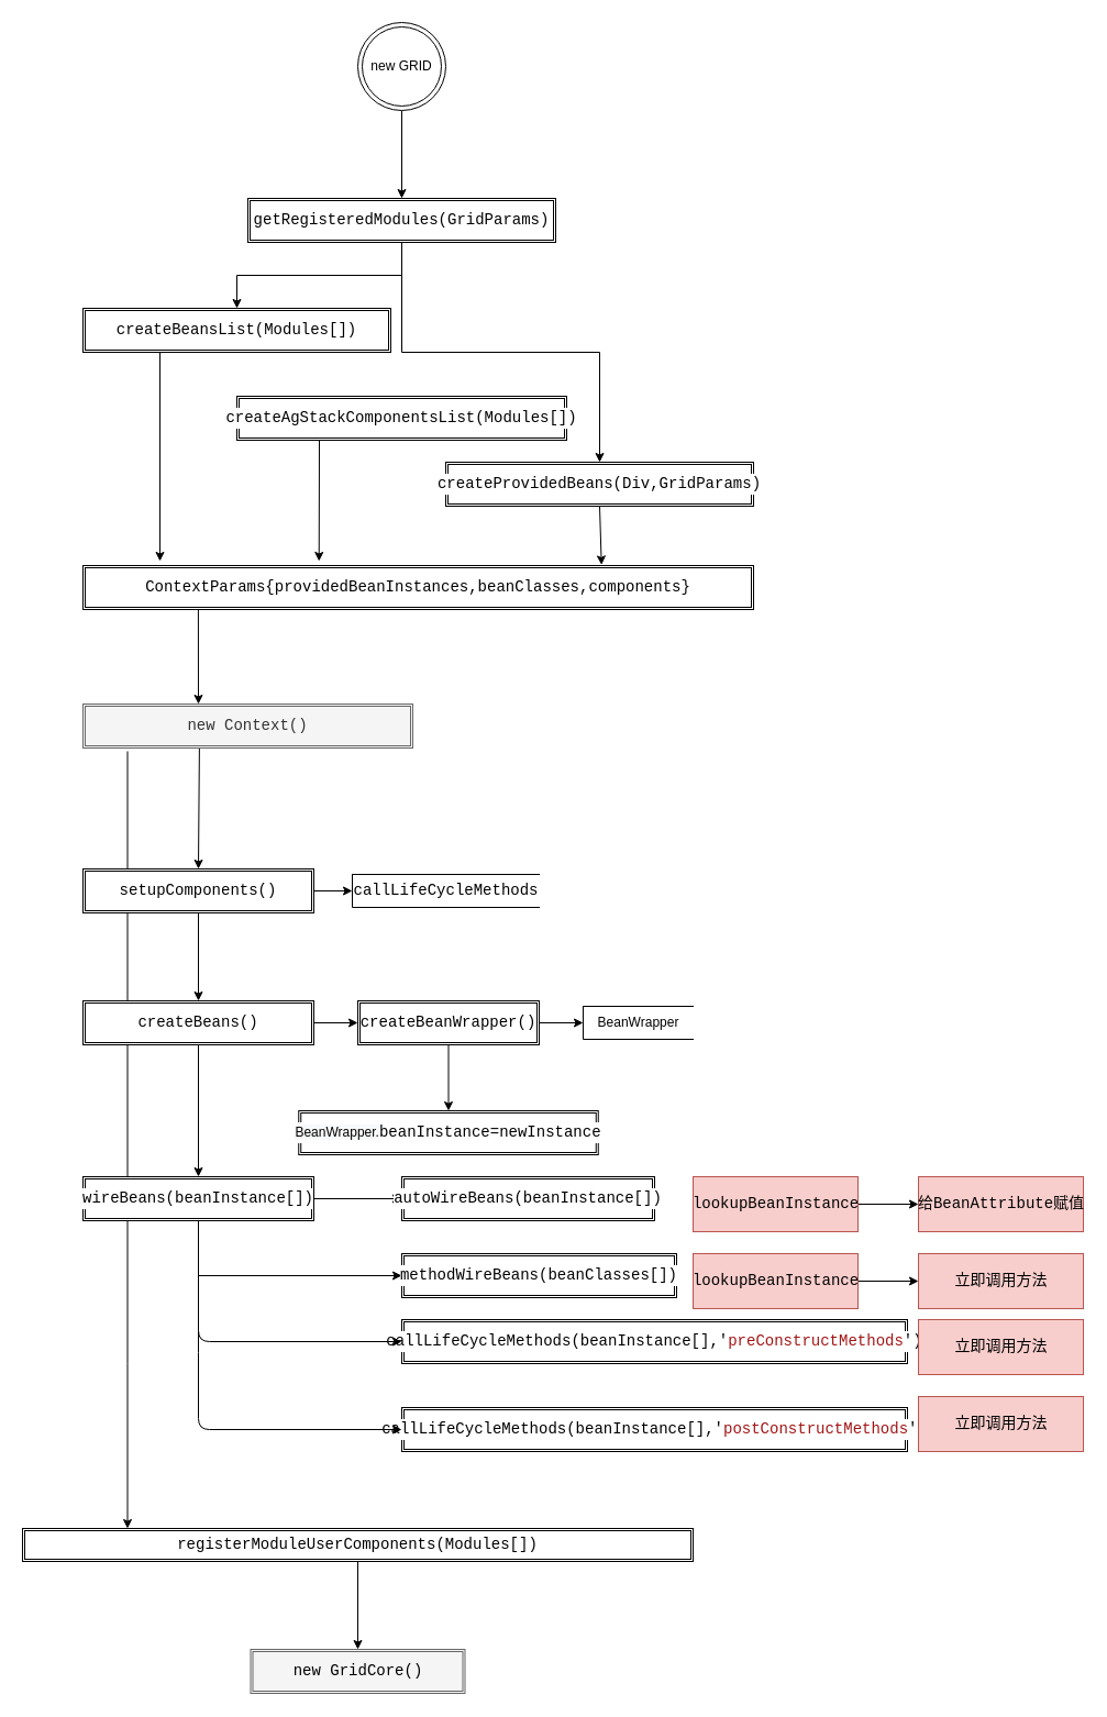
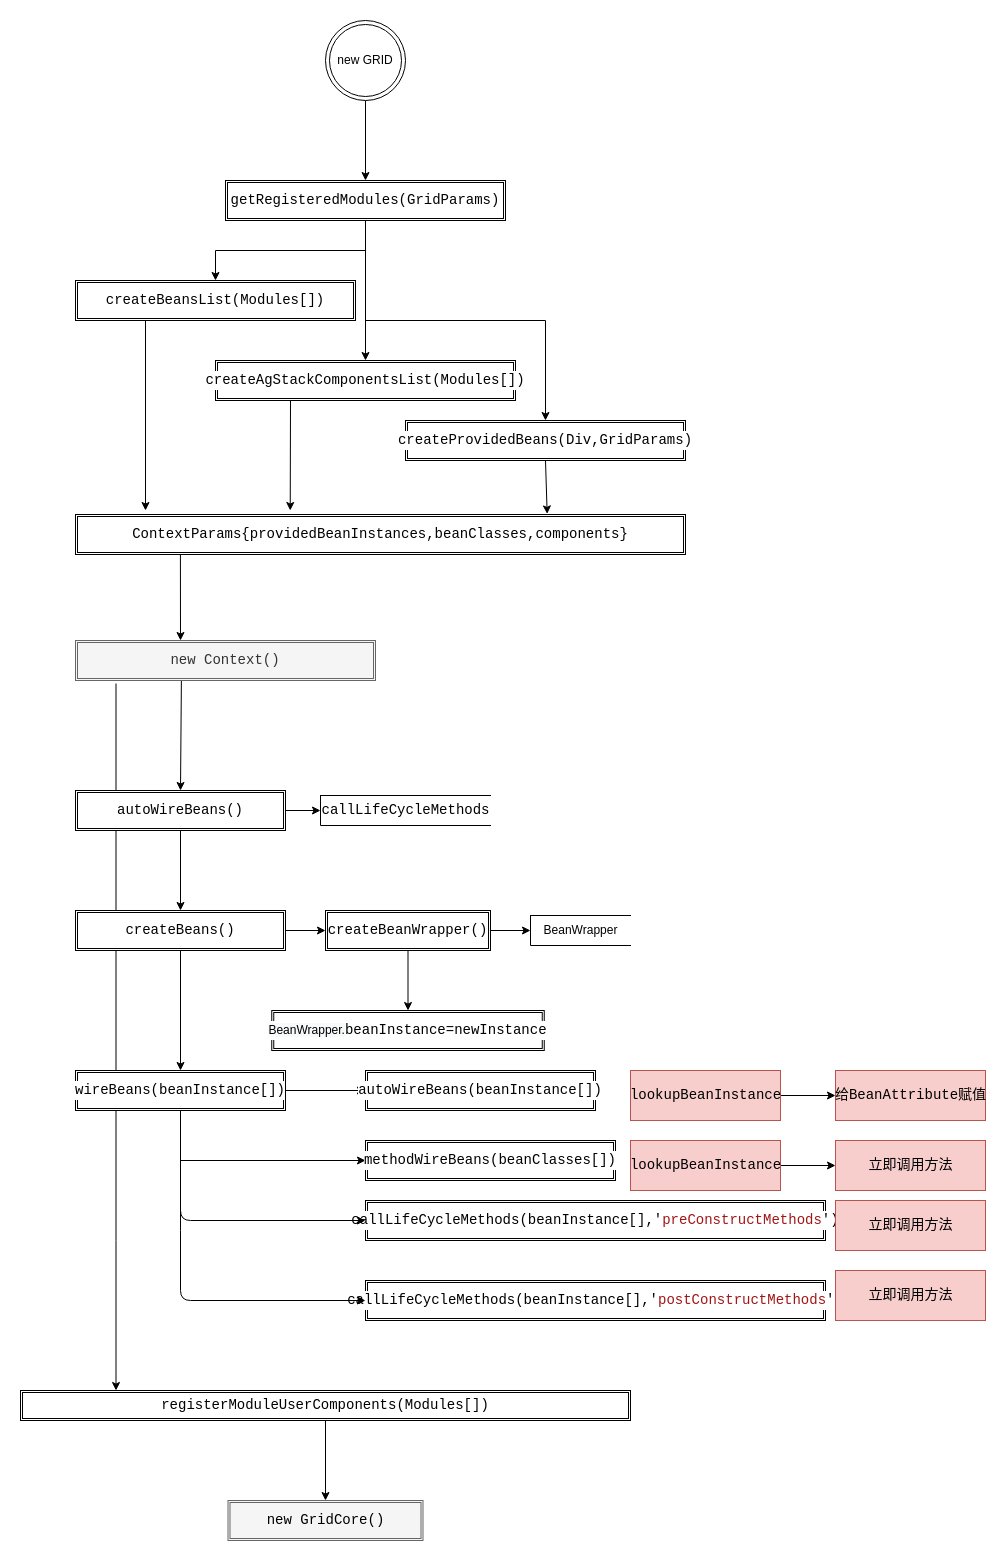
  <mxCell id="0" />
  <mxCell id="1" parent="0" />
  <mxCell id="2" value="" style="edgeStyle=orthogonalEdgeStyle;rounded=0;orthogonalLoop=1;jettySize=auto;html=1;" parent="1" source="3" target="7" edge="1"><mxGeometry relative="1" as="geometry" /></mxCell>
  <mxCell id="3" value="new GRID" style="ellipse;shape=doubleEllipse;whiteSpace=wrap;html=1;aspect=fixed;" parent="1" vertex="1"><mxGeometry x="325" y="20" width="80" height="80" as="geometry" /></mxCell>
  <mxCell id="4" value="" style="edgeStyle=orthogonalEdgeStyle;rounded=0;orthogonalLoop=1;jettySize=auto;html=1;" parent="1" source="7" target="10" edge="1"><mxGeometry relative="1" as="geometry" /></mxCell>
+ <mxCell id="5" value="" style="edgeStyle=orthogonalEdgeStyle;rounded=0;orthogonalLoop=1;jettySize=auto;html=1;" parent="1" source="7" target="9" edge="1"><mxGeometry relative="1" as="geometry" /></mxCell>
  <mxCell id="6" value="" style="edgeStyle=orthogonalEdgeStyle;rounded=0;orthogonalLoop=1;jettySize=auto;html=1;" parent="1" source="7" target="8" edge="1"><mxGeometry relative="1" as="geometry" /></mxCell>
  <mxCell id="7" value="&lt;div style=&quot;background-color: rgb(255 , 255 , 255) ; font-family: &amp;#34;consolas&amp;#34; , &amp;#34;courier new&amp;#34; , monospace ; font-size: 14px ; line-height: 19px ; white-space: pre&quot;&gt;getRegisteredModules(GridParams)&lt;/div&gt;" style="shape=ext;double=1;rounded=0;whiteSpace=wrap;html=1;" parent="1" vertex="1"><mxGeometry x="225" y="180" width="280" height="40" as="geometry" /></mxCell>
  <mxCell id="8" value="&lt;div style=&quot;background-color: rgb(255 , 255 , 255) ; font-family: &amp;#34;consolas&amp;#34; , &amp;#34;courier new&amp;#34; , monospace ; font-size: 14px ; line-height: 19px ; white-space: pre&quot;&gt;&lt;span style=&quot;font-family: &amp;#34;consolas&amp;#34; , &amp;#34;courier new&amp;#34; , monospace&quot;&gt;createProvidedBeans&lt;/span&gt;(Div,GridParams)&lt;/div&gt;" style="shape=ext;double=1;rounded=0;whiteSpace=wrap;html=1;" parent="1" vertex="1"><mxGeometry x="405" y="420" width="280" height="40" as="geometry" /></mxCell>
  <mxCell id="9" value="&lt;div style=&quot;background-color: rgb(255 , 255 , 255) ; font-family: &amp;#34;consolas&amp;#34; , &amp;#34;courier new&amp;#34; , monospace ; font-size: 14px ; line-height: 19px ; white-space: pre&quot;&gt;&lt;span style=&quot;font-family: &amp;#34;consolas&amp;#34; , &amp;#34;courier new&amp;#34; , monospace&quot;&gt;createAgStackComponentsList&lt;/span&gt;(Modules[])&lt;/div&gt;" style="shape=ext;double=1;rounded=0;whiteSpace=wrap;html=1;" parent="1" vertex="1"><mxGeometry x="215" y="360" width="300" height="40" as="geometry" /></mxCell>
  <mxCell id="10" value="&lt;div style=&quot;background-color: rgb(255 , 255 , 255) ; font-family: &amp;#34;consolas&amp;#34; , &amp;#34;courier new&amp;#34; , monospace ; font-size: 14px ; line-height: 19px ; white-space: pre&quot;&gt;&lt;span style=&quot;font-family: &amp;#34;consolas&amp;#34; , &amp;#34;courier new&amp;#34; , monospace&quot;&gt;createBeansList&lt;/span&gt;(Modules[])&lt;/div&gt;" style="shape=ext;double=1;rounded=0;whiteSpace=wrap;html=1;" parent="1" vertex="1"><mxGeometry x="75" y="280" width="280" height="40" as="geometry" /></mxCell>
  <mxCell id="11" value="" style="endArrow=classic;html=1;exitX=0.5;exitY=1;exitDx=0;exitDy=0;entryX=0.737;entryY=0.34;entryDx=0;entryDy=0;entryPerimeter=0;" parent="1" source="8" edge="1"><mxGeometry width="50" height="50" relative="1" as="geometry"><mxPoint x="525" y="600" as="sourcePoint" /><mxPoint x="546.68" y="513.4" as="targetPoint" /></mxGeometry></mxCell>
  <mxCell id="12" value="" style="edgeStyle=orthogonalEdgeStyle;rounded=0;orthogonalLoop=1;jettySize=auto;html=1;exitX=0.135;exitY=1.075;exitDx=0;exitDy=0;exitPerimeter=0;" edge="1" parent="1" source="50" target="15"><mxGeometry relative="1" as="geometry"><mxPoint x="35" y="660" as="sourcePoint" /><Array as="points"><mxPoint x="116" y="1240" /><mxPoint x="116" y="1240" /></Array></mxGeometry></mxCell>
  <mxCell id="13" value="&lt;div style=&quot;background-color: rgb(255 , 255 , 255) ; font-family: &amp;#34;consolas&amp;#34; , &amp;#34;courier new&amp;#34; , monospace ; font-size: 14px ; line-height: 19px ; white-space: pre&quot;&gt;ContextParams{providedBeanInstances,beanClasses,components}&lt;/div&gt;" style="shape=ext;double=1;rounded=0;whiteSpace=wrap;html=1;" parent="1" vertex="1"><mxGeometry x="75" y="514" width="610" height="40" as="geometry" /></mxCell>
  <mxCell id="14" value="" style="edgeStyle=orthogonalEdgeStyle;rounded=0;orthogonalLoop=1;jettySize=auto;html=1;" edge="1" parent="1" source="15" target="16"><mxGeometry relative="1" as="geometry" /></mxCell>
  <mxCell id="15" value="&lt;div style=&quot;background-color: rgb(255 , 255 , 255) ; font-family: &amp;#34;consolas&amp;#34; , &amp;#34;courier new&amp;#34; , monospace ; font-size: 14px ; line-height: 19px ; white-space: pre&quot;&gt;&lt;div style=&quot;font-family: &amp;#34;consolas&amp;#34; , &amp;#34;courier new&amp;#34; , monospace ; line-height: 19px&quot;&gt;registerModuleUserComponents(Modules[])&lt;/div&gt;&lt;/div&gt;" style="shape=ext;double=1;rounded=0;whiteSpace=wrap;html=1;" vertex="1" parent="1"><mxGeometry x="20" y="1390" width="610" height="30" as="geometry" /></mxCell>
  <mxCell id="16" value="&lt;div style=&quot;font-family: consolas, &amp;quot;courier new&amp;quot;, monospace; font-size: 14px; line-height: 19px; white-space: pre;&quot;&gt;&lt;div style=&quot;font-family: &amp;quot;consolas&amp;quot; , &amp;quot;courier new&amp;quot; , monospace ; line-height: 19px&quot;&gt;&lt;div style=&quot;color: rgb(0 , 0 , 0) ; font-family: &amp;quot;consolas&amp;quot; , &amp;quot;courier new&amp;quot; , monospace ; line-height: 19px&quot;&gt;new GridCore()&lt;/div&gt;&lt;/div&gt;&lt;/div&gt;" style="shape=ext;double=1;rounded=0;whiteSpace=wrap;html=1;fillColor=#f5f5f5;strokeColor=#666666;fontColor=#333333;labelBackgroundColor=none;" vertex="1" parent="1"><mxGeometry x="227.5" y="1500" width="195" height="40" as="geometry" /></mxCell>
  <mxCell id="17" value="" style="endArrow=classic;html=1;exitX=0.25;exitY=1;exitDx=0;exitDy=0;entryX=0.352;entryY=-0.1;entryDx=0;entryDy=0;entryPerimeter=0;" parent="1" source="9" target="13" edge="1"><mxGeometry width="50" height="50" relative="1" as="geometry"><mxPoint x="215" y="480" as="sourcePoint" /><mxPoint x="265" y="430" as="targetPoint" /></mxGeometry></mxCell>
  <mxCell id="18" value="" style="endArrow=classic;html=1;exitX=0.25;exitY=1;exitDx=0;exitDy=0;" parent="1" source="10" edge="1"><mxGeometry width="50" height="50" relative="1" as="geometry"><mxPoint x="85" y="430" as="sourcePoint" /><mxPoint x="145" y="510" as="targetPoint" /></mxGeometry></mxCell>
  <mxCell id="19" value="" style="endArrow=classic;html=1;exitX=0.172;exitY=1.005;exitDx=0;exitDy=0;entryX=0.5;entryY=0;entryDx=0;entryDy=0;exitPerimeter=0;" parent="1" source="13" edge="1"><mxGeometry width="50" height="50" relative="1" as="geometry"><mxPoint x="325" y="630" as="sourcePoint" /><mxPoint x="180" y="640" as="targetPoint" /></mxGeometry></mxCell>
  <mxCell id="20" value="" style="edgeStyle=orthogonalEdgeStyle;rounded=0;orthogonalLoop=1;jettySize=auto;html=1;" parent="1" source="21" target="24" edge="1"><mxGeometry relative="1" as="geometry" /></mxCell>
- <mxCell id="21" value="&lt;div style=&quot;background-color: rgb(255 , 255 , 255) ; font-family: &amp;#34;consolas&amp;#34; , &amp;#34;courier new&amp;#34; , monospace ; font-size: 14px ; line-height: 19px ; white-space: pre&quot;&gt;setupComponents()&lt;/div&gt;" style="shape=ext;double=1;rounded=0;whiteSpace=wrap;html=1;" parent="1" vertex="1"><mxGeometry x="75" y="790" width="210" height="40" as="geometry" /></mxCell>
+ <mxCell id="21" value="&lt;div style=&quot;background-color: rgb(255 , 255 , 255) ; font-family: &amp;#34;consolas&amp;#34; , &amp;#34;courier new&amp;#34; , monospace ; font-size: 14px ; line-height: 19px ; white-space: pre&quot;&gt;autoWireBeans()&lt;/div&gt;" style="shape=ext;double=1;rounded=0;whiteSpace=wrap;html=1;" parent="1" vertex="1"><mxGeometry x="75" y="790" width="210" height="40" as="geometry" /></mxCell>
  <mxCell id="22" value="" style="edgeStyle=orthogonalEdgeStyle;rounded=0;orthogonalLoop=1;jettySize=auto;html=1;" edge="1" parent="1" source="24" target="31"><mxGeometry relative="1" as="geometry" /></mxCell>
  <mxCell id="23" value="" style="edgeStyle=orthogonalEdgeStyle;rounded=0;orthogonalLoop=1;jettySize=auto;html=1;" edge="1" parent="1" source="24" target="27"><mxGeometry relative="1" as="geometry" /></mxCell>
  <mxCell id="24" value="&lt;div style=&quot;background-color: rgb(255 , 255 , 255) ; font-family: &amp;#34;consolas&amp;#34; , &amp;#34;courier new&amp;#34; , monospace ; font-size: 14px ; line-height: 19px ; white-space: pre&quot;&gt;&lt;span style=&quot;font-family: &amp;#34;consolas&amp;#34; , &amp;#34;courier new&amp;#34; , monospace&quot;&gt;createBeans&lt;/span&gt;()&lt;/div&gt;" style="shape=ext;double=1;rounded=0;whiteSpace=wrap;html=1;" parent="1" vertex="1"><mxGeometry x="75" y="910" width="210" height="40" as="geometry" /></mxCell>
  <mxCell id="25" value="" style="edgeStyle=orthogonalEdgeStyle;rounded=0;orthogonalLoop=1;jettySize=auto;html=1;" edge="1" parent="1" source="27" target="29"><mxGeometry relative="1" as="geometry" /></mxCell>
  <mxCell id="26" value="" style="edgeStyle=orthogonalEdgeStyle;rounded=0;orthogonalLoop=1;jettySize=auto;html=1;entryX=0;entryY=0.5;entryDx=0;entryDy=0;" edge="1" parent="1" source="27" target="28"><mxGeometry relative="1" as="geometry"><Array as="points"><mxPoint x="180" y="1160" /></Array></mxGeometry></mxCell>
  <mxCell id="27" value="&lt;div style=&quot;background-color: rgb(255 , 255 , 255) ; font-family: &amp;#34;consolas&amp;#34; , &amp;#34;courier new&amp;#34; , monospace ; font-size: 14px ; line-height: 19px ; white-space: pre&quot;&gt;&lt;div style=&quot;font-family: &amp;#34;consolas&amp;#34; , &amp;#34;courier new&amp;#34; , monospace ; line-height: 19px&quot;&gt;wireBeans(beanInstance[])&lt;/div&gt;&lt;/div&gt;" style="shape=ext;double=1;rounded=0;whiteSpace=wrap;html=1;" vertex="1" parent="1"><mxGeometry x="75" y="1070" width="210" height="40" as="geometry" /></mxCell>
  <mxCell id="28" value="&lt;div style=&quot;background-color: rgb(255 , 255 , 255) ; font-family: &amp;#34;consolas&amp;#34; , &amp;#34;courier new&amp;#34; , monospace ; font-size: 14px ; line-height: 19px ; white-space: pre&quot;&gt;&lt;div style=&quot;font-family: &amp;#34;consolas&amp;#34; , &amp;#34;courier new&amp;#34; , monospace ; line-height: 19px&quot;&gt;&lt;span style=&quot;font-family: &amp;#34;consolas&amp;#34; , &amp;#34;courier new&amp;#34; , monospace&quot;&gt;methodWireBeans&lt;/span&gt;(beanClasses[])&lt;/div&gt;&lt;/div&gt;" style="shape=ext;double=1;rounded=0;whiteSpace=wrap;html=1;" vertex="1" parent="1"><mxGeometry x="365" y="1140" width="250" height="40" as="geometry" /></mxCell>
  <mxCell id="29" value="&lt;div style=&quot;background-color: rgb(255 , 255 , 255) ; font-family: &amp;#34;consolas&amp;#34; , &amp;#34;courier new&amp;#34; , monospace ; font-size: 14px ; line-height: 19px ; white-space: pre&quot;&gt;&lt;div style=&quot;font-family: &amp;#34;consolas&amp;#34; , &amp;#34;courier new&amp;#34; , monospace ; line-height: 19px&quot;&gt;&lt;span style=&quot;font-family: &amp;#34;consolas&amp;#34; , &amp;#34;courier new&amp;#34; , monospace&quot;&gt;autoWireBeans&lt;/span&gt;(beanInstance[])&lt;/div&gt;&lt;/div&gt;" style="shape=ext;double=1;rounded=0;whiteSpace=wrap;html=1;" vertex="1" parent="1"><mxGeometry x="365" y="1070" width="230" height="40" as="geometry" /></mxCell>
  <mxCell id="30" value="&lt;div style=&quot;background-color: rgb(255 , 255 , 255) ; font-family: &amp;#34;consolas&amp;#34; , &amp;#34;courier new&amp;#34; , monospace ; font-size: 14px ; line-height: 19px ; white-space: pre&quot;&gt;&lt;pre style=&quot;font-family: &amp;#34;consolas&amp;#34; , &amp;#34;courier new&amp;#34; , monospace ; line-height: 19px&quot;&gt;&lt;span style=&quot;background-color: rgb(248 , 249 , 250) ; font-family: &amp;#34;helvetica&amp;#34; ; font-size: 12px ; white-space: nowrap&quot;&gt;BeanWrapper.&lt;/span&gt;beanInstance=newInstance&lt;/pre&gt;&lt;/div&gt;" style="shape=ext;double=1;rounded=0;whiteSpace=wrap;html=1;" vertex="1" parent="1"><mxGeometry x="271.25" y="1010" width="272.5" height="40" as="geometry" /></mxCell>
  <mxCell id="31" value="&lt;div style=&quot;background-color: rgb(255 , 255 , 255) ; font-family: &amp;#34;consolas&amp;#34; , &amp;#34;courier new&amp;#34; , monospace ; font-size: 14px ; line-height: 19px ; white-space: pre&quot;&gt;&lt;span style=&quot;font-family: &amp;#34;consolas&amp;#34; , &amp;#34;courier new&amp;#34; , monospace&quot;&gt;createBeanWrapper&lt;/span&gt;()&lt;/div&gt;" style="shape=ext;double=1;rounded=0;whiteSpace=wrap;html=1;" vertex="1" parent="1"><mxGeometry x="325" y="910" width="165" height="40" as="geometry" /></mxCell>
  <mxCell id="32" value="" style="endArrow=classic;html=1;exitX=0.353;exitY=0.975;exitDx=0;exitDy=0;entryX=0.5;entryY=0;entryDx=0;entryDy=0;exitPerimeter=0;" parent="1" source="50" target="21" edge="1"><mxGeometry width="50" height="50" relative="1" as="geometry"><mxPoint x="180" y="740" as="sourcePoint" /><mxPoint x="65" y="740" as="targetPoint" /></mxGeometry></mxCell>
  <mxCell id="33" value="" style="endArrow=classic;html=1;exitX=1;exitY=0.5;exitDx=0;exitDy=0;entryX=0;entryY=0.5;entryDx=0;entryDy=0;" parent="1" source="21" edge="1" target="34"><mxGeometry width="50" height="50" relative="1" as="geometry"><mxPoint x="330" y="840" as="sourcePoint" /><mxPoint x="380" y="810" as="targetPoint" /></mxGeometry></mxCell>
  <mxCell id="34" value="&lt;div style=&quot;background-color: rgb(255 , 255 , 255) ; font-family: &amp;#34;consolas&amp;#34; , &amp;#34;courier new&amp;#34; , monospace ; font-size: 14px ; line-height: 19px ; white-space: pre&quot;&gt;callLifeCycleMethods&lt;/div&gt;" style="html=1;dashed=0;whitespace=wrap;shape=partialRectangle;right=0;" parent="1" vertex="1"><mxGeometry x="320" y="795" width="170" height="30" as="geometry" /></mxCell>
  <mxCell id="35" value="BeanWrapper" style="html=1;dashed=0;whitespace=wrap;shape=partialRectangle;right=0;" vertex="1" parent="1"><mxGeometry x="530" y="915" width="100" height="30" as="geometry" /></mxCell>
  <mxCell id="36" value="" style="endArrow=classic;html=1;exitX=1;exitY=0.5;exitDx=0;exitDy=0;entryX=0;entryY=0.5;entryDx=0;entryDy=0;" edge="1" parent="1" source="31" target="35"><mxGeometry width="50" height="50" relative="1" as="geometry"><mxPoint x="460" y="1030" as="sourcePoint" /><mxPoint x="510" y="980" as="targetPoint" /></mxGeometry></mxCell>
  <mxCell id="37" value="" style="endArrow=classic;html=1;exitX=0.5;exitY=1;exitDx=0;exitDy=0;entryX=0.5;entryY=0;entryDx=0;entryDy=0;" edge="1" parent="1" source="31" target="30"><mxGeometry width="50" height="50" relative="1" as="geometry"><mxPoint x="380" y="1010" as="sourcePoint" /><mxPoint x="430" y="960" as="targetPoint" /></mxGeometry></mxCell>
  <mxCell id="38" value="" style="edgeStyle=orthogonalEdgeStyle;rounded=0;orthogonalLoop=1;jettySize=auto;html=1;" edge="1" parent="1" source="39" target="40"><mxGeometry relative="1" as="geometry" /></mxCell>
  <mxCell id="39" value="&lt;div style=&quot;font-family: consolas, &amp;quot;courier new&amp;quot;, monospace; font-size: 14px; line-height: 19px; white-space: pre;&quot;&gt;lookupBeanInstance&lt;/div&gt;" style="html=1;dashed=0;whitespace=wrap;fillColor=#f8cecc;strokeColor=#b85450;labelBackgroundColor=none;" vertex="1" parent="1"><mxGeometry x="630" y="1070" width="150" height="50" as="geometry" /></mxCell>
  <mxCell id="40" value="&lt;div style=&quot;font-family: &amp;#34;consolas&amp;#34; , &amp;#34;courier new&amp;#34; , monospace ; font-size: 14px ; line-height: 19px ; white-space: pre&quot;&gt;给BeanAttribute赋值&lt;/div&gt;" style="html=1;dashed=0;whitespace=wrap;fillColor=#f8cecc;strokeColor=#b85450;labelBackgroundColor=none;" vertex="1" parent="1"><mxGeometry x="835" y="1070" width="150" height="50" as="geometry" /></mxCell>
  <mxCell id="41" value="" style="edgeStyle=orthogonalEdgeStyle;rounded=0;orthogonalLoop=1;jettySize=auto;html=1;" edge="1" parent="1" source="42" target="43"><mxGeometry relative="1" as="geometry" /></mxCell>
  <mxCell id="42" value="&lt;div style=&quot;font-family: consolas, &amp;quot;courier new&amp;quot;, monospace; font-size: 14px; line-height: 19px; white-space: pre;&quot;&gt;lookupBeanInstance&lt;/div&gt;" style="html=1;dashed=0;whitespace=wrap;fillColor=#f8cecc;strokeColor=#b85450;labelBackgroundColor=none;" vertex="1" parent="1"><mxGeometry x="630" y="1140" width="150" height="50" as="geometry" /></mxCell>
  <mxCell id="43" value="&lt;div style=&quot;font-family: &amp;#34;consolas&amp;#34; , &amp;#34;courier new&amp;#34; , monospace ; font-size: 14px ; line-height: 19px ; white-space: pre&quot;&gt;立即调用方法&lt;/div&gt;" style="html=1;dashed=0;whitespace=wrap;fillColor=#f8cecc;strokeColor=#b85450;labelBackgroundColor=none;" vertex="1" parent="1"><mxGeometry x="835" y="1140" width="150" height="50" as="geometry" /></mxCell>
  <mxCell id="44" value="&lt;div style=&quot;background-color: rgb(255 , 255 , 255) ; font-family: &amp;#34;consolas&amp;#34; , &amp;#34;courier new&amp;#34; , monospace ; font-size: 14px ; line-height: 19px ; white-space: pre&quot;&gt;&lt;div style=&quot;font-family: &amp;#34;consolas&amp;#34; , &amp;#34;courier new&amp;#34; , monospace ; line-height: 19px&quot;&gt;&lt;span style=&quot;font-family: &amp;#34;consolas&amp;#34; , &amp;#34;courier new&amp;#34; , monospace&quot;&gt;callLifeCycleMethods&lt;/span&gt;(beanInstance[],'&lt;span style=&quot;color: rgb(163 , 21 , 21) ; font-family: &amp;#34;consolas&amp;#34; , &amp;#34;courier new&amp;#34; , monospace&quot;&gt;preConstructMethods&lt;/span&gt;')&lt;/div&gt;&lt;/div&gt;" style="shape=ext;double=1;rounded=0;whiteSpace=wrap;html=1;" vertex="1" parent="1"><mxGeometry x="365" y="1200" width="460" height="40" as="geometry" /></mxCell>
  <mxCell id="45" value="&lt;div style=&quot;background-color: rgb(255 , 255 , 255) ; font-family: &amp;#34;consolas&amp;#34; , &amp;#34;courier new&amp;#34; , monospace ; font-size: 14px ; line-height: 19px ; white-space: pre&quot;&gt;&lt;div style=&quot;font-family: &amp;#34;consolas&amp;#34; , &amp;#34;courier new&amp;#34; , monospace ; line-height: 19px&quot;&gt;&lt;span style=&quot;font-family: &amp;#34;consolas&amp;#34; , &amp;#34;courier new&amp;#34; , monospace&quot;&gt;callLifeCycleMethods&lt;/span&gt;(beanInstance[],'&lt;span style=&quot;color: rgb(163 , 21 , 21) ; font-family: &amp;#34;consolas&amp;#34; , &amp;#34;courier new&amp;#34; , monospace&quot;&gt;postConstructMethods&lt;/span&gt;')&lt;br&gt;&lt;/div&gt;&lt;/div&gt;" style="shape=ext;double=1;rounded=0;whiteSpace=wrap;html=1;" vertex="1" parent="1"><mxGeometry x="365" y="1280" width="460" height="40" as="geometry" /></mxCell>
  <mxCell id="46" value="" style="endArrow=classic;html=1;exitX=0.5;exitY=1;exitDx=0;exitDy=0;entryX=0;entryY=0.5;entryDx=0;entryDy=0;" edge="1" parent="1" source="27" target="44"><mxGeometry width="50" height="50" relative="1" as="geometry"><mxPoint x="175" y="1270" as="sourcePoint" /><mxPoint x="225" y="1220" as="targetPoint" /><Array as="points"><mxPoint x="180" y="1220" /></Array></mxGeometry></mxCell>
  <mxCell id="47" value="" style="endArrow=classic;html=1;exitX=0.5;exitY=1;exitDx=0;exitDy=0;entryX=0;entryY=0.5;entryDx=0;entryDy=0;" edge="1" parent="1" target="45"><mxGeometry width="50" height="50" relative="1" as="geometry"><mxPoint x="180" y="1110" as="sourcePoint" /><mxPoint x="365" y="1220" as="targetPoint" /><Array as="points"><mxPoint x="180" y="1220" /><mxPoint x="180" y="1300" /></Array></mxGeometry></mxCell>
  <mxCell id="48" value="&lt;div style=&quot;font-family: &amp;#34;consolas&amp;#34; , &amp;#34;courier new&amp;#34; , monospace ; font-size: 14px ; line-height: 19px ; white-space: pre&quot;&gt;立即调用方法&lt;/div&gt;" style="html=1;dashed=0;whitespace=wrap;fillColor=#f8cecc;strokeColor=#b85450;labelBackgroundColor=none;" vertex="1" parent="1"><mxGeometry x="835" y="1200" width="150" height="50" as="geometry" /></mxCell>
  <mxCell id="49" value="&lt;div style=&quot;font-family: &amp;#34;consolas&amp;#34; , &amp;#34;courier new&amp;#34; , monospace ; font-size: 14px ; line-height: 19px ; white-space: pre&quot;&gt;立即调用方法&lt;/div&gt;" style="html=1;dashed=0;whitespace=wrap;fillColor=#f8cecc;strokeColor=#b85450;labelBackgroundColor=none;" vertex="1" parent="1"><mxGeometry x="835" y="1270" width="150" height="50" as="geometry" /></mxCell>
  <mxCell id="50" value="&lt;div style=&quot;font-family: consolas, &amp;quot;courier new&amp;quot;, monospace; font-size: 14px; line-height: 19px; white-space: pre;&quot;&gt;new Context()&lt;/div&gt;" style="shape=ext;double=1;rounded=0;whiteSpace=wrap;html=1;fillColor=#f5f5f5;strokeColor=#666666;fontColor=#333333;labelBackgroundColor=none;" vertex="1" parent="1"><mxGeometry x="75" y="640" width="300" height="40" as="geometry" /></mxCell>
